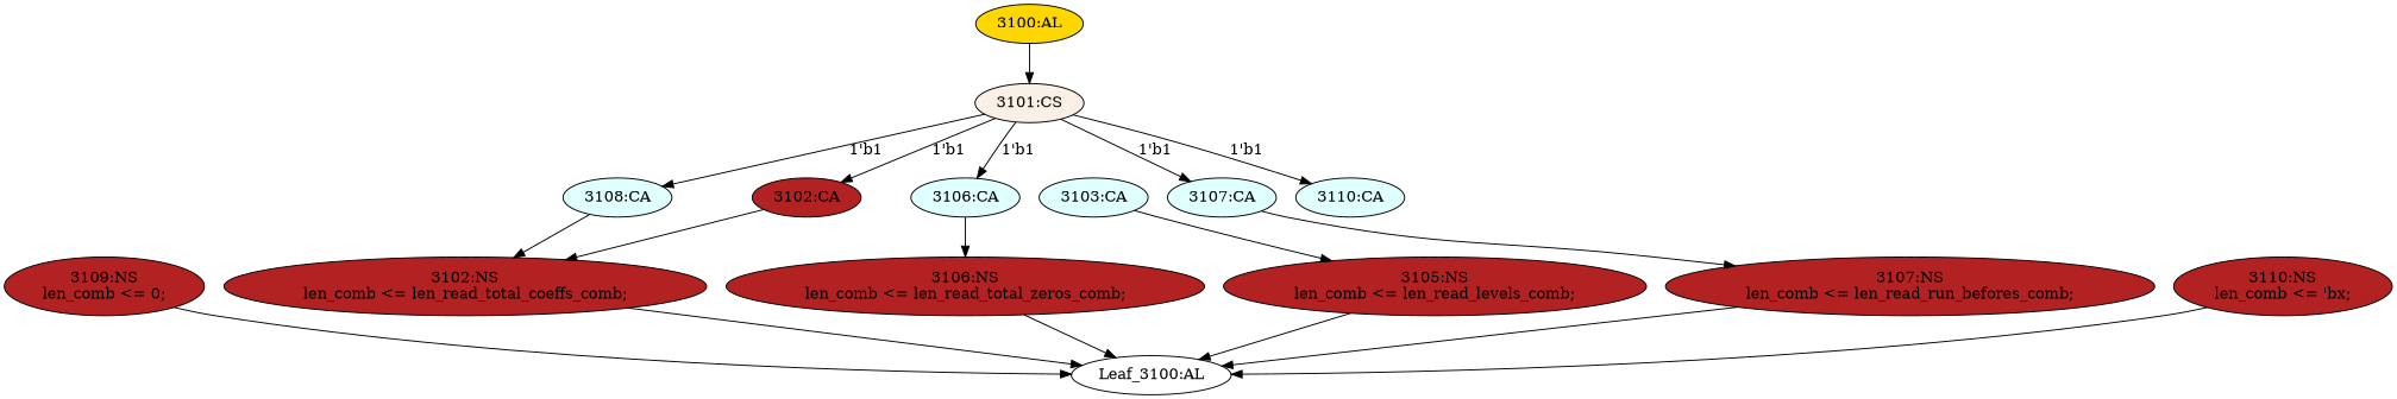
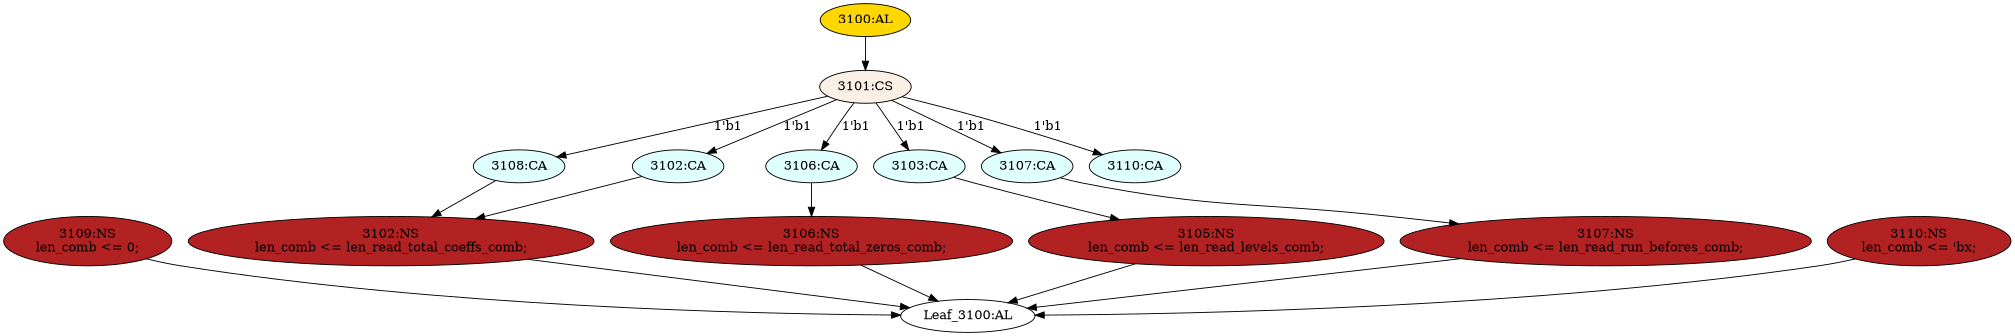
  strict digraph {
    node [fillcolor=lightcyan statements="[]" style=filled typ=Case]
    edge [cond="[]" lineno=None]
    n1 [ast="<pyverilog.vparser.ast.Case object at 0x7f204c5982d0>" label="3108:CA"]
    n2 [ast="<pyverilog.vparser.ast.NonblockingSubstitution object at 0x7f204c59f190>" fillcolor=firebrick label="3102:NS\nlen_comb <= len_read_total_coeffs_comb;" statements="[<pyverilog.vparser.ast.NonblockingSubstitution object at 0x7f204c59f190>]" typ=NonblockingSubstitution]
    n3 [ast="<pyverilog.vparser.ast.NonblockingSubstitution object at 0x7f204c598850>" fillcolor=firebrick label="3109:NS\nlen_comb <= 0;" statements="[<pyverilog.vparser.ast.NonblockingSubstitution object at 0x7f204c598850>]" typ=NonblockingSubstitution]
    n4 [def_var="['len_comb']" label="Leaf_3100:AL" fillcolor="" statements="" style="" typ=""]
    n5 [ast="<pyverilog.vparser.ast.Case object at 0x7f204c6dda10>" label="3106:CA"]
    n6 [ast="<pyverilog.vparser.ast.NonblockingSubstitution object at 0x7f204c59f1d0>" fillcolor=firebrick label="3106:NS\nlen_comb <= len_read_total_zeros_comb;" statements="[<pyverilog.vparser.ast.NonblockingSubstitution object at 0x7f204c59f1d0>]" typ=NonblockingSubstitution]
    n7 [ast="<pyverilog.vparser.ast.NonblockingSubstitution object at 0x7f204c598e50>" fillcolor=firebrick label="3110:NS\nlen_comb <= 'bx;" statements="[<pyverilog.vparser.ast.NonblockingSubstitution object at 0x7f204c598e50>]" typ=NonblockingSubstitution]
-   n8 [ast="<pyverilog.vparser.ast.Case object at 0x7f204c59f390>" fillcolor=firebrick label="3102:CA"]
+   n8 [ast="<pyverilog.vparser.ast.Case object at 0x7f204c59f390>" label="3102:CA"]
    n9 [ast="<pyverilog.vparser.ast.Case object at 0x7f204c6f4b90>" label="3103:CA"]
    n10 [ast="<pyverilog.vparser.ast.NonblockingSubstitution object at 0x7f204c6f4510>" fillcolor=firebrick label="3105:NS\nlen_comb <= len_read_levels_comb;" statements="[<pyverilog.vparser.ast.NonblockingSubstitution object at 0x7f204c6f4510>]" typ=NonblockingSubstitution]
    n11 [ast="<pyverilog.vparser.ast.Case object at 0x7f204c5aef50>" label="3107:CA"]
    n12 [ast="<pyverilog.vparser.ast.NonblockingSubstitution object at 0x7f204c6dddd0>" fillcolor=firebrick label="3107:NS\nlen_comb <= len_read_run_befores_comb;" statements="[<pyverilog.vparser.ast.NonblockingSubstitution object at 0x7f204c6dddd0>]" typ=NonblockingSubstitution]
    n13 [ast="<pyverilog.vparser.ast.CaseStatement object at 0x7f204c6dd0d0>" fillcolor=linen label="3101:CS" typ=CaseStatement]
    n14 [ast="<pyverilog.vparser.ast.Case object at 0x7f204c6ddd50>" label="3110:CA"]
    n15 [ast="<pyverilog.vparser.ast.Always object at 0x7f204c6ddf90>" clk_sens=False fillcolor=gold label="3100:AL" sens="['len_read_total_zeros_comb', 'len_read_run_befores_comb', 'len_read_levels_comb', 'len_read_total_coeffs_comb']" typ=Always use_var="['len_read_total_zeros_comb', 'len_read_run_befores_comb', 'len_read_levels_comb', 'len_read_total_coeffs_comb']"]
    n1 -> n2
    n2 -> n4
    n3 -> n4
    n5 -> n6
    n6 -> n4
    n7 -> n4
    n8 -> n2
    n9 -> n10
    n10 -> n4
    n11 -> n12
    n12 -> n4
    n13 -> n1 [label="1'b1" lineno=3101]
    n13 -> n5 [label="1'b1" lineno=3101]
    n13 -> n8 [label="1'b1" lineno=3101]
+   n13 -> n9 [label="1'b1" lineno=3101]
    n13 -> n11 [label="1'b1" lineno=3101]
    n13 -> n14 [label="1'b1" lineno=3101]
    n15 -> n13
  }
